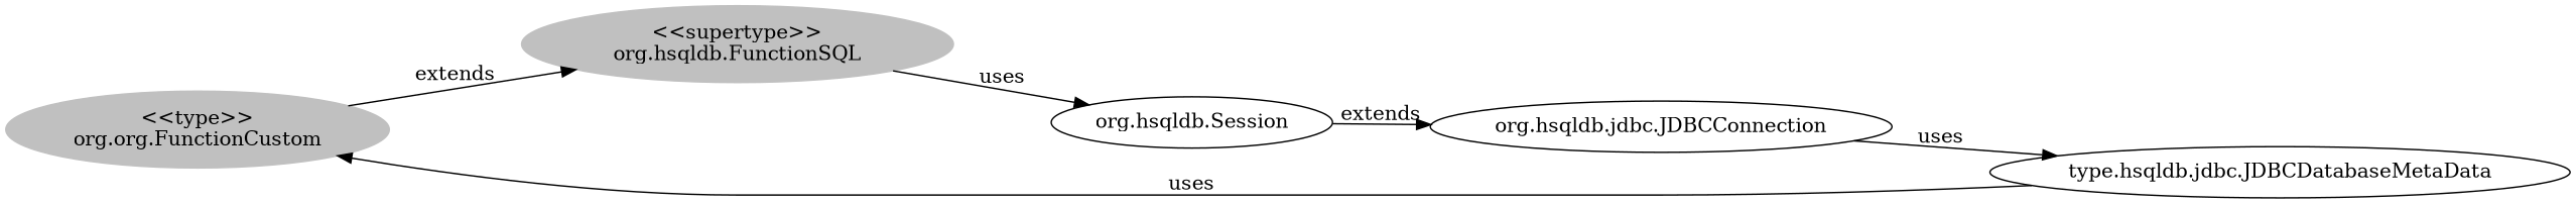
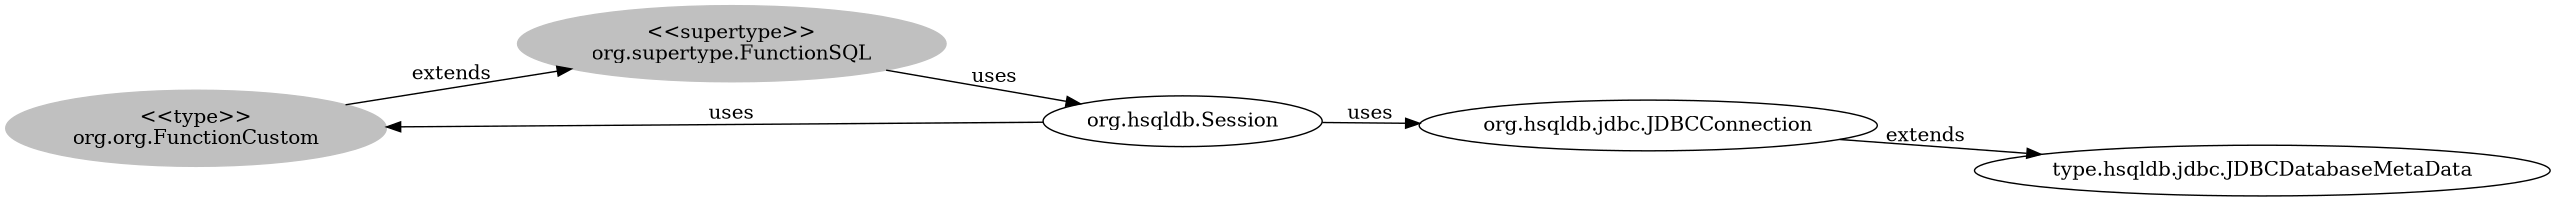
  digraph {
    rankdir=LR
    n1 [color=grey label="<<type>>\norg.org.FunctionCustom" style=filled]
-   n2 [color=grey label="<<supertype>>\norg.hsqldb.FunctionSQL" style=filled]
+   n2 [color=grey label="<<supertype>>\norg.supertype.FunctionSQL" style=filled]
    n3 [label="org.hsqldb.Session"]
    n4 [label="org.hsqldb.jdbc.JDBCConnection"]
    n5 [label="type.hsqldb.jdbc.JDBCDatabaseMetaData"]
    n1 -> n2 [label=extends]
    n2 -> n3 [label=uses]
-   n3 -> n4 [label=extends]
-   n4 -> n5 [label=uses]
-   n5 -> n1 [label=uses]
+   n3 -> n4 [label=uses]
+   n4 -> n5 [label=extends]
+   n3 -> n1 [label=uses]
  }
